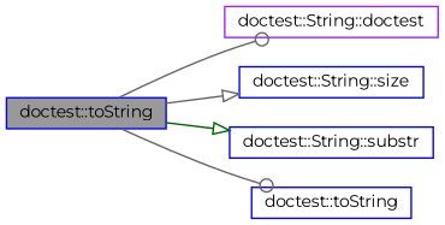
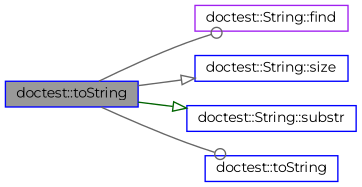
  digraph {
    rankdir=LR
    fontname=Montserrat
    node [color=blue fillcolor=white fontname=Montserrat fontsize=10 shape=box style=filled]
    edge [color=gray40 fontname=Montserrat fontsize=10 labelfontname=Helvetica labelfontsize=10 style=solid arrowhead=odot]
    n1 [fillcolor=grey60 fontcolor=black height=0.2 label="doctest::toString" width=0.4]
-   n2 [color=purple height=0.2 label="doctest::String::doctest" width=0.4]
+   n2 [color=purple height=0.2 label="doctest::String::find" width=0.4]
    n3 [height=0.2 label="doctest::String::size" width=0.4]
    n4 [height=0.2 label="doctest::String::substr" width=0.4]
    n5 [height=0.2 label="doctest::toString" width=0.4]
    n1 -> n2
    n1 -> n3 [arrowhead=onormal]
    n1 -> n4 [color=darkgreen arrowhead=onormal]
    n1 -> n5
  }
